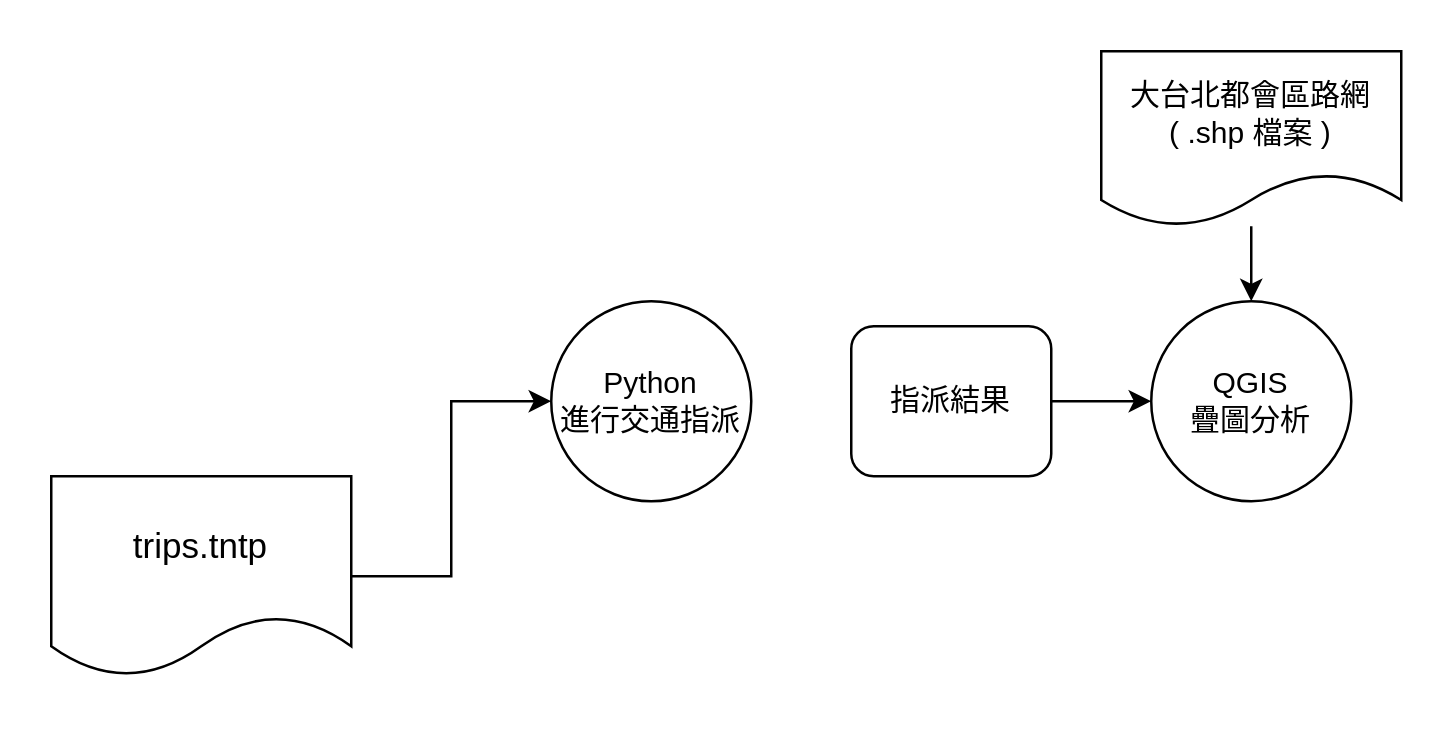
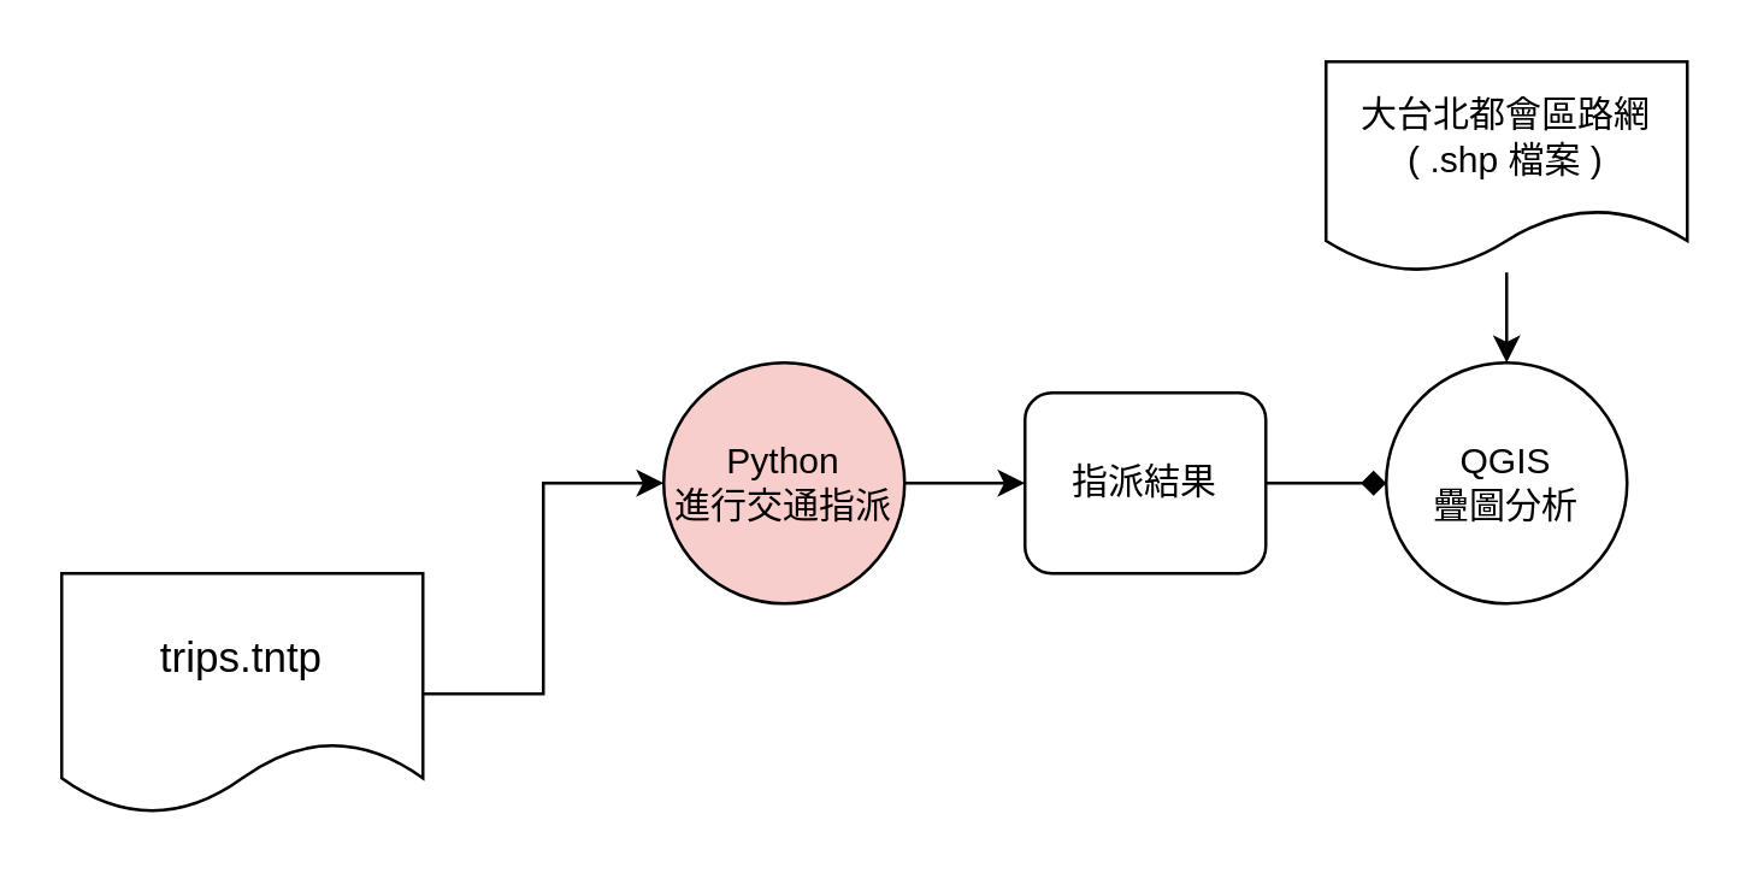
  <mxCell id="0" />
  <mxCell id="1" parent="0" />
  <mxCell id="2" value="" style="edgeStyle=orthogonalEdgeStyle;rounded=0;orthogonalLoop=1;jettySize=auto;html=1;" edge="1" parent="1" source="3" target="5"><mxGeometry relative="1" as="geometry" /></mxCell>
  <mxCell id="3" value="trips.tntp" style="shape=document;whiteSpace=wrap;html=1;boundedLbl=1;fontSize=14;" vertex="1" parent="1"><mxGeometry x="20" y="190" width="120" height="80" as="geometry" /></mxCell>
- <mxCell id="5" value="Python&lt;div&gt;進行交通指派&lt;/div&gt;" style="ellipse;whiteSpace=wrap;html=1;aspect=fixed;" vertex="1" parent="1"><mxGeometry x="220" y="120" width="80" height="80" as="geometry" /></mxCell>
- <mxCell id="6" value="" style="edgeStyle=orthogonalEdgeStyle;rounded=0;orthogonalLoop=1;jettySize=auto;html=1;" edge="1" parent="1" source="7" target="8"><mxGeometry relative="1" as="geometry" /></mxCell>
+ <mxCell id="4" value="" style="edgeStyle=orthogonalEdgeStyle;rounded=0;orthogonalLoop=1;jettySize=auto;html=1;" edge="1" parent="1" source="5" target="7"><mxGeometry relative="1" as="geometry" /></mxCell>
+ <mxCell id="5" value="Python&lt;div&gt;進行交通指派&lt;/div&gt;" style="ellipse;whiteSpace=wrap;html=1;aspect=fixed;fillColor=#f8cecc;" vertex="1" parent="1"><mxGeometry x="220" y="120" width="80" height="80" as="geometry" /></mxCell>
+ <mxCell id="6" value="" style="edgeStyle=orthogonalEdgeStyle;rounded=0;orthogonalLoop=1;jettySize=auto;html=1;endArrow=diamond;" edge="1" parent="1" source="7" target="8"><mxGeometry relative="1" as="geometry" /></mxCell>
  <mxCell id="7" value="指派結果" style="rounded=1;whiteSpace=wrap;html=1;" vertex="1" parent="1"><mxGeometry x="340" y="130" width="80" height="60" as="geometry" /></mxCell>
  <mxCell id="8" value="QGIS&lt;div&gt;疊圖分析&lt;/div&gt;" style="ellipse;whiteSpace=wrap;html=1;rounded=1;" vertex="1" parent="1"><mxGeometry x="460" y="120" width="80" height="80" as="geometry" /></mxCell>
  <mxCell id="9" value="" style="edgeStyle=orthogonalEdgeStyle;rounded=0;orthogonalLoop=1;jettySize=auto;html=1;" edge="1" parent="1" source="10" target="8"><mxGeometry relative="1" as="geometry" /></mxCell>
  <mxCell id="10" value="大台北都會區路網&lt;div&gt;( .shp 檔案 )&lt;/div&gt;" style="shape=document;whiteSpace=wrap;html=1;boundedLbl=1;" vertex="1" parent="1"><mxGeometry x="440" y="20" width="120" height="70" as="geometry" /></mxCell>
